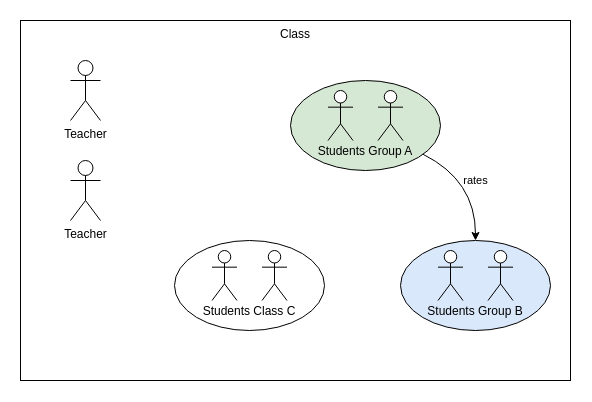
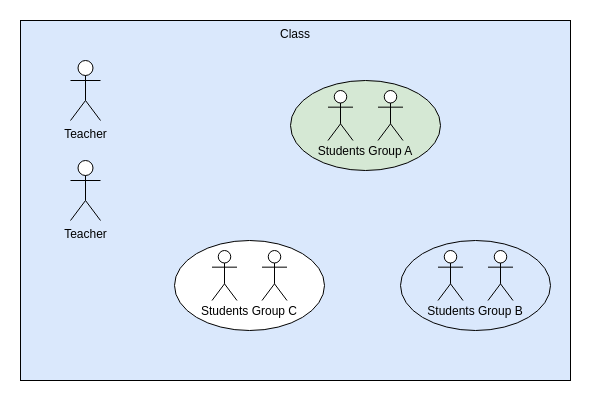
  <mxCell id="0" />
  <mxCell id="1" parent="0" />
- <mxCell id="2" value="Class" style="rounded=0;whiteSpace=wrap;html=1;verticalAlign=top;" vertex="1" parent="1"><mxGeometry x="20" y="20" width="550" height="360" as="geometry" /></mxCell>
+ <mxCell id="2" value="Class" style="rounded=0;whiteSpace=wrap;html=1;verticalAlign=top;fillColor=#dae8fc;" vertex="1" parent="1"><mxGeometry x="20" y="20" width="550" height="360" as="geometry" /></mxCell>
  <mxCell id="3" value="Teacher" style="shape=umlActor;verticalLabelPosition=bottom;verticalAlign=top;html=1;outlineConnect=0;" vertex="1" parent="1"><mxGeometry x="70" y="160" width="30" height="60" as="geometry" /></mxCell>
  <mxCell id="4" value="Teacher" style="shape=umlActor;verticalLabelPosition=bottom;verticalAlign=top;html=1;outlineConnect=0;" vertex="1" parent="1"><mxGeometry x="70" y="60" width="30" height="60" as="geometry" /></mxCell>
  <mxCell id="5" value="" style="group" vertex="1" connectable="0" parent="1"><mxGeometry x="174" y="240" width="150" height="90" as="geometry" /></mxCell>
- <mxCell id="6" value="Students Class C" style="ellipse;whiteSpace=wrap;html=1;verticalAlign=bottom;spacingBottom=10;" vertex="1" parent="5"><mxGeometry width="150" height="90" as="geometry" /></mxCell>
+ <mxCell id="6" value="Students Group C" style="ellipse;whiteSpace=wrap;html=1;verticalAlign=bottom;spacingBottom=10;" vertex="1" parent="5"><mxGeometry width="150" height="90" as="geometry" /></mxCell>
  <mxCell id="7" value="" style="shape=umlActor;verticalLabelPosition=bottom;verticalAlign=top;html=1;outlineConnect=0;" vertex="1" parent="5"><mxGeometry x="87.5" y="10" width="25" height="50" as="geometry" /></mxCell>
  <mxCell id="8" value="" style="shape=umlActor;verticalLabelPosition=bottom;verticalAlign=top;html=1;outlineConnect=0;" vertex="1" parent="5"><mxGeometry x="37.5" y="10" width="25" height="50" as="geometry" /></mxCell>
  <mxCell id="9" value="" style="group;spacingBottom=10;" vertex="1" connectable="0" parent="1"><mxGeometry x="290" y="80" width="150" height="90" as="geometry" /></mxCell>
  <mxCell id="10" value="Students Group A" style="ellipse;whiteSpace=wrap;html=1;verticalAlign=bottom;spacingBottom=10;fillColor=#d5e8d4;" vertex="1" parent="9"><mxGeometry width="150" height="90" as="geometry" /></mxCell>
  <mxCell id="11" value="" style="shape=umlActor;verticalLabelPosition=bottom;verticalAlign=top;html=1;outlineConnect=0;" vertex="1" parent="9"><mxGeometry x="87.5" y="10" width="25" height="50" as="geometry" /></mxCell>
  <mxCell id="12" value="" style="shape=umlActor;verticalLabelPosition=bottom;verticalAlign=top;html=1;outlineConnect=0;" vertex="1" parent="9"><mxGeometry x="37.5" y="10" width="25" height="50" as="geometry" /></mxCell>
  <mxCell id="13" value="" style="group;spacingBottom=32;" vertex="1" connectable="0" parent="1"><mxGeometry x="400" y="240" width="150" height="90" as="geometry" /></mxCell>
  <mxCell id="14" value="Students Group B" style="ellipse;whiteSpace=wrap;html=1;verticalAlign=bottom;spacingBottom=10;fillColor=#dae8fc;" vertex="1" parent="13"><mxGeometry width="150" height="90" as="geometry" /></mxCell>
  <mxCell id="15" value="" style="shape=umlActor;verticalLabelPosition=bottom;verticalAlign=top;html=1;outlineConnect=0;" vertex="1" parent="13"><mxGeometry x="87.5" y="10" width="25" height="50" as="geometry" /></mxCell>
  <mxCell id="16" value="" style="shape=umlActor;verticalLabelPosition=bottom;verticalAlign=top;html=1;outlineConnect=0;" vertex="1" parent="13"><mxGeometry x="37.5" y="10" width="25" height="50" as="geometry" /></mxCell>
- <mxCell id="17" value="rates" style="endArrow=classic;html=1;curved=1;" edge="1" parent="1" source="10" target="14"><mxGeometry width="50" height="50" relative="1" as="geometry"><mxPoint x="150" y="210" as="sourcePoint" /><mxPoint x="200" y="160" as="targetPoint" /><Array as="points"><mxPoint x="475" y="180" /></Array></mxGeometry></mxCell>
